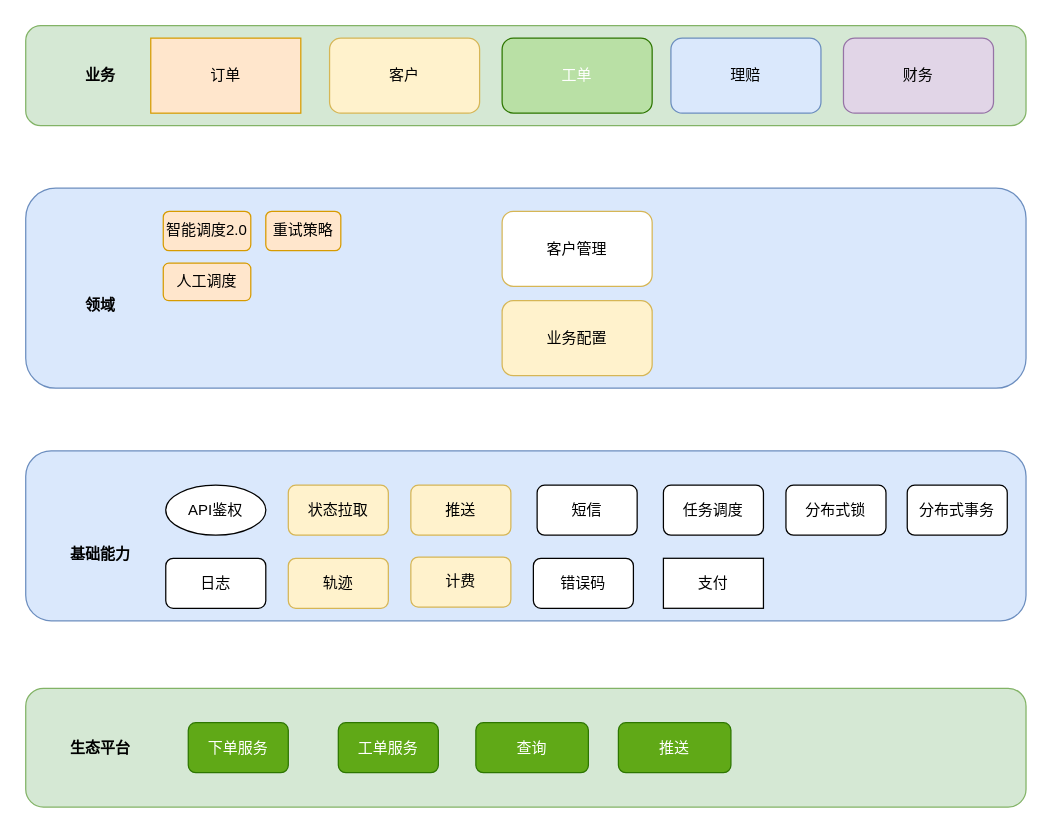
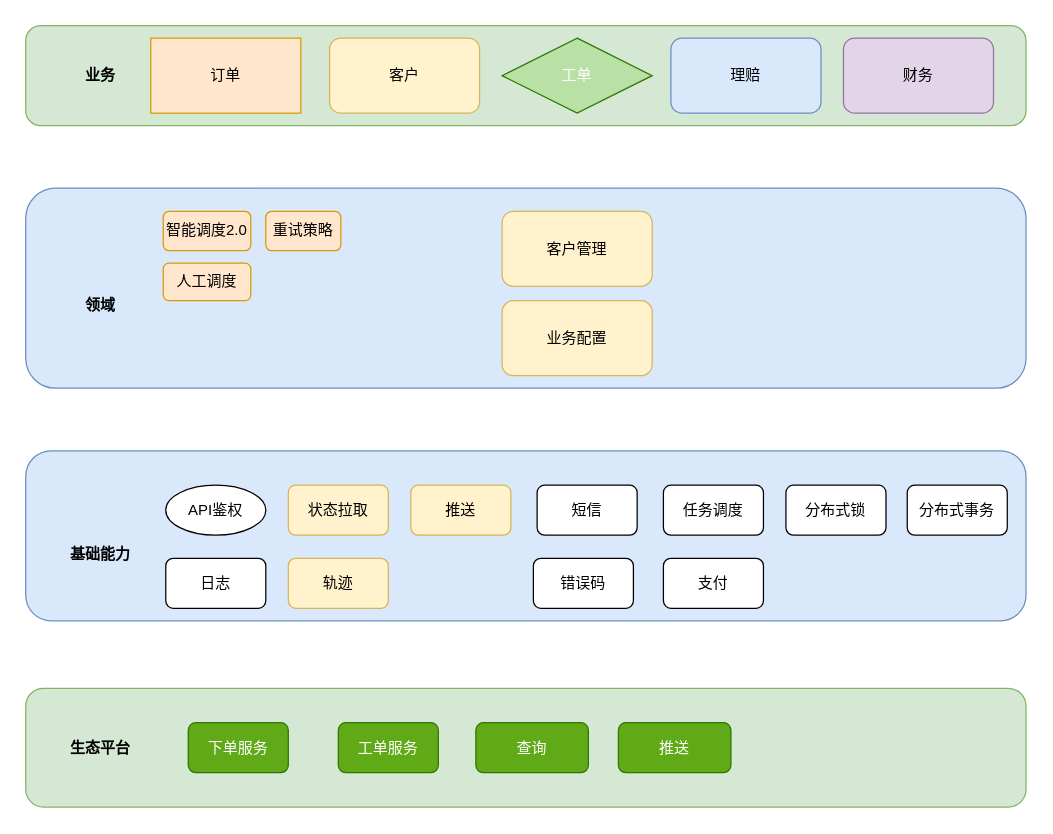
  <mxCell id="0" />
  <mxCell id="1" parent="0" />
  <mxCell id="2" value="" style="rounded=1;whiteSpace=wrap;html=1;fillColor=#d5e8d4;strokeColor=#82b366;" parent="1" vertex="1"><mxGeometry x="20" y="20" width="800" height="80" as="geometry" /></mxCell>
  <mxCell id="3" value="&lt;b&gt;业务&lt;/b&gt;" style="text;html=1;strokeColor=none;fillColor=none;align=center;verticalAlign=middle;whiteSpace=wrap;rounded=0;" parent="1" vertex="1"><mxGeometry x="50" y="45" width="60" height="30" as="geometry" /></mxCell>
  <mxCell id="4" value="订单" style="whiteSpace=wrap;html=1;fillColor=#ffe6cc;strokeColor=#d79b00;rounded=0;" parent="1" vertex="1"><mxGeometry x="120" y="30" width="120" height="60" as="geometry" /></mxCell>
  <mxCell id="5" value="财务" style="rounded=1;whiteSpace=wrap;html=1;fillColor=#e1d5e7;strokeColor=#9673a6;" parent="1" vertex="1"><mxGeometry x="674" y="30" width="120" height="60" as="geometry" /></mxCell>
  <mxCell id="6" value="" style="rounded=1;whiteSpace=wrap;html=1;fillColor=#dae8fc;strokeColor=#6c8ebf;" parent="1" vertex="1"><mxGeometry x="20" y="150" width="800" height="160" as="geometry" /></mxCell>
  <mxCell id="7" value="&lt;b&gt;领域&lt;/b&gt;" style="text;html=1;strokeColor=none;fillColor=none;align=center;verticalAlign=middle;whiteSpace=wrap;rounded=0;" parent="1" vertex="1"><mxGeometry x="50" y="228.5" width="60" height="30" as="geometry" /></mxCell>
- <mxCell id="8" value="工单" style="rounded=1;whiteSpace=wrap;html=1;fillColor=#B9E0A5;fontColor=#ffffff;strokeColor=#2D7600;" parent="1" vertex="1"><mxGeometry x="401" y="30" width="120" height="60" as="geometry" /></mxCell>
+ <mxCell id="8" value="工单" style="rhombus;whiteSpace=wrap;html=1;fillColor=#B9E0A5;fontColor=#ffffff;strokeColor=#2D7600;" parent="1" vertex="1"><mxGeometry x="401" y="30" width="120" height="60" as="geometry" /></mxCell>
  <mxCell id="9" value="" style="rounded=1;whiteSpace=wrap;html=1;fillColor=#dae8fc;strokeColor=#6c8ebf;" parent="1" vertex="1"><mxGeometry x="20" y="360" width="800" height="136" as="geometry" /></mxCell>
  <mxCell id="10" value="&lt;b&gt;基础能力&lt;/b&gt;" style="text;html=1;strokeColor=none;fillColor=none;align=center;verticalAlign=middle;whiteSpace=wrap;rounded=0;" parent="1" vertex="1"><mxGeometry x="50" y="427.5" width="60" height="30" as="geometry" /></mxCell>
  <mxCell id="11" value="API鉴权" style="ellipse;whiteSpace=wrap;html=1;" parent="1" vertex="1"><mxGeometry x="132" y="387.5" width="80" height="40" as="geometry" /></mxCell>
  <mxCell id="12" value="状态拉取" style="rounded=1;whiteSpace=wrap;html=1;fillColor=#fff2cc;strokeColor=#d6b656;" parent="1" vertex="1"><mxGeometry x="230" y="387.5" width="80" height="40" as="geometry" /></mxCell>
  <mxCell id="13" value="推送" style="rounded=1;whiteSpace=wrap;html=1;fillColor=#fff2cc;strokeColor=#d6b656;" parent="1" vertex="1"><mxGeometry x="328" y="387.5" width="80" height="40" as="geometry" /></mxCell>
  <mxCell id="14" value="短信" style="rounded=1;whiteSpace=wrap;html=1;" parent="1" vertex="1"><mxGeometry x="429" y="387.5" width="80" height="40" as="geometry" /></mxCell>
  <mxCell id="15" value="任务调度" style="rounded=1;whiteSpace=wrap;html=1;" parent="1" vertex="1"><mxGeometry x="530" y="387.5" width="80" height="40" as="geometry" /></mxCell>
  <mxCell id="16" value="" style="rounded=1;whiteSpace=wrap;html=1;fillColor=#d5e8d4;strokeColor=#82b366;" parent="1" vertex="1"><mxGeometry x="20" y="550" width="800" height="95" as="geometry" /></mxCell>
  <mxCell id="17" value="&lt;b&gt;生态平台&lt;/b&gt;" style="text;html=1;strokeColor=none;fillColor=none;align=center;verticalAlign=middle;whiteSpace=wrap;rounded=0;" parent="1" vertex="1"><mxGeometry x="50" y="582.5" width="60" height="30" as="geometry" /></mxCell>
  <mxCell id="18" value="下单服务" style="rounded=1;whiteSpace=wrap;html=1;fillColor=#60a917;fontColor=#ffffff;strokeColor=#2D7600;" parent="1" vertex="1"><mxGeometry x="150" y="577.5" width="80" height="40" as="geometry" /></mxCell>
  <mxCell id="19" value="工单服务" style="rounded=1;whiteSpace=wrap;html=1;fillColor=#60a917;fontColor=#ffffff;strokeColor=#2D7600;" parent="1" vertex="1"><mxGeometry x="270" y="577.5" width="80" height="40" as="geometry" /></mxCell>
  <mxCell id="20" value="查询" style="rounded=1;whiteSpace=wrap;html=1;fillColor=#60a917;fontColor=#ffffff;strokeColor=#2D7600;" parent="1" vertex="1"><mxGeometry x="380" y="577.5" width="90" height="40" as="geometry" /></mxCell>
  <mxCell id="21" value="推送" style="rounded=1;whiteSpace=wrap;html=1;fillColor=#60a917;fontColor=#ffffff;strokeColor=#2D7600;" parent="1" vertex="1"><mxGeometry x="494" y="577.5" width="90" height="40" as="geometry" /></mxCell>
  <mxCell id="22" value="分布式锁" style="rounded=1;whiteSpace=wrap;html=1;" parent="1" vertex="1"><mxGeometry x="628" y="387.5" width="80" height="40" as="geometry" /></mxCell>
  <mxCell id="23" value="分布式事务" style="rounded=1;whiteSpace=wrap;html=1;" parent="1" vertex="1"><mxGeometry x="725" y="387.5" width="80" height="40" as="geometry" /></mxCell>
  <mxCell id="24" value="日志" style="rounded=1;whiteSpace=wrap;html=1;" parent="1" vertex="1"><mxGeometry x="132" y="446" width="80" height="40" as="geometry" /></mxCell>
  <mxCell id="25" value="轨迹" style="rounded=1;whiteSpace=wrap;html=1;fillColor=#fff2cc;strokeColor=#d6b656;" parent="1" vertex="1"><mxGeometry x="230" y="446" width="80" height="40" as="geometry" /></mxCell>
- <mxCell id="26" value="计费" style="rounded=1;whiteSpace=wrap;html=1;fillColor=#fff2cc;strokeColor=#d6b656;" parent="1" vertex="1"><mxGeometry x="328" y="445" width="80" height="40" as="geometry" /></mxCell>
  <mxCell id="27" value="错误码" style="rounded=1;whiteSpace=wrap;html=1;" parent="1" vertex="1"><mxGeometry x="426" y="446" width="80" height="40" as="geometry" /></mxCell>
- <mxCell id="28" value="支付" style="whiteSpace=wrap;html=1;rounded=0;" parent="1" vertex="1"><mxGeometry x="530" y="446" width="80" height="40" as="geometry" /></mxCell>
+ <mxCell id="28" value="支付" style="rounded=1;whiteSpace=wrap;html=1;" parent="1" vertex="1"><mxGeometry x="530" y="446" width="80" height="40" as="geometry" /></mxCell>
  <mxCell id="29" value="理赔" style="rounded=1;whiteSpace=wrap;html=1;fillColor=#dae8fc;strokeColor=#6c8ebf;" parent="1" vertex="1"><mxGeometry x="536" y="30" width="120" height="60" as="geometry" /></mxCell>
  <mxCell id="30" value="客户" style="rounded=1;whiteSpace=wrap;html=1;fillColor=#fff2cc;strokeColor=#d6b656;" parent="1" vertex="1"><mxGeometry x="263" y="30" width="120" height="60" as="geometry" /></mxCell>
  <mxCell id="31" value="智能调度2.0" style="rounded=1;whiteSpace=wrap;html=1;fillColor=#ffe6cc;strokeColor=#d79b00;" vertex="1" parent="1"><mxGeometry x="130" y="168.5" width="70" height="31.5" as="geometry" /></mxCell>
  <mxCell id="32" value="人工调度" style="rounded=1;whiteSpace=wrap;html=1;fillColor=#ffe6cc;strokeColor=#d79b00;" vertex="1" parent="1"><mxGeometry x="130" y="210" width="70" height="30" as="geometry" /></mxCell>
  <mxCell id="33" value="重试策略" style="rounded=1;whiteSpace=wrap;html=1;fillColor=#ffe6cc;strokeColor=#d79b00;" vertex="1" parent="1"><mxGeometry x="212" y="168.5" width="60" height="31.5" as="geometry" /></mxCell>
- <mxCell id="34" value="客户管理" style="rounded=1;whiteSpace=wrap;html=1;fillColor=#ffffff;strokeColor=#d6b656;" vertex="1" parent="1"><mxGeometry x="401" y="168.5" width="120" height="60" as="geometry" /></mxCell>
+ <mxCell id="34" value="客户管理" style="rounded=1;whiteSpace=wrap;html=1;fillColor=#fff2cc;strokeColor=#d6b656;" vertex="1" parent="1"><mxGeometry x="401" y="168.5" width="120" height="60" as="geometry" /></mxCell>
  <mxCell id="35" value="业务配置" style="rounded=1;whiteSpace=wrap;html=1;fillColor=#fff2cc;strokeColor=#d6b656;" vertex="1" parent="1"><mxGeometry x="401" y="240" width="120" height="60" as="geometry" /></mxCell>
